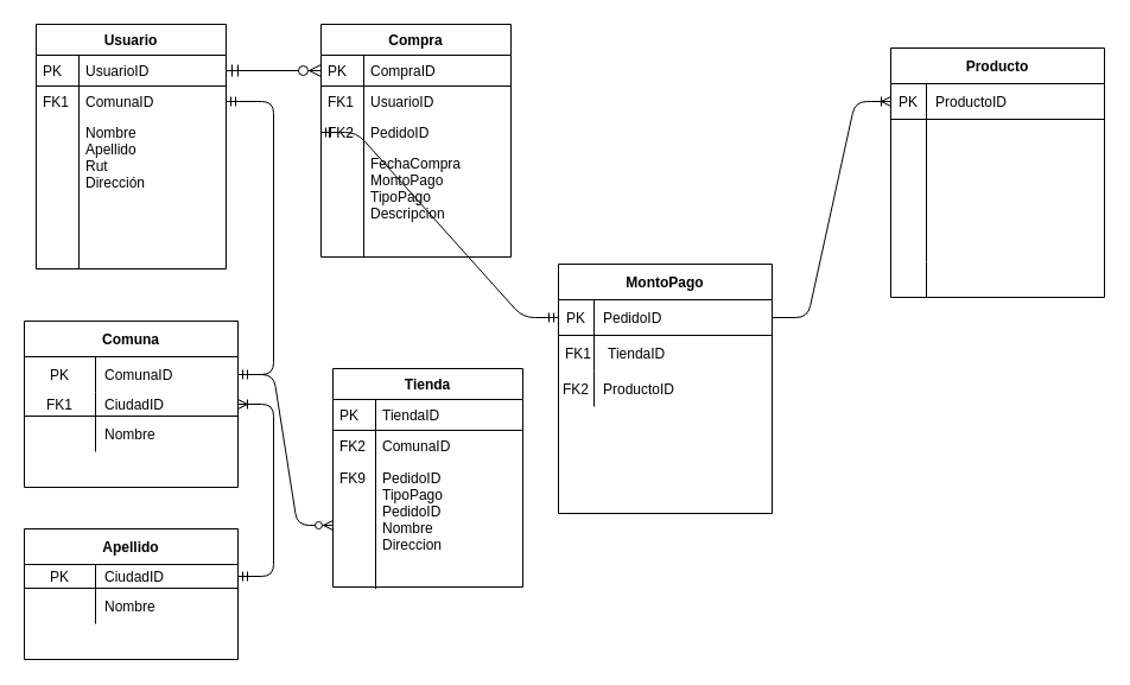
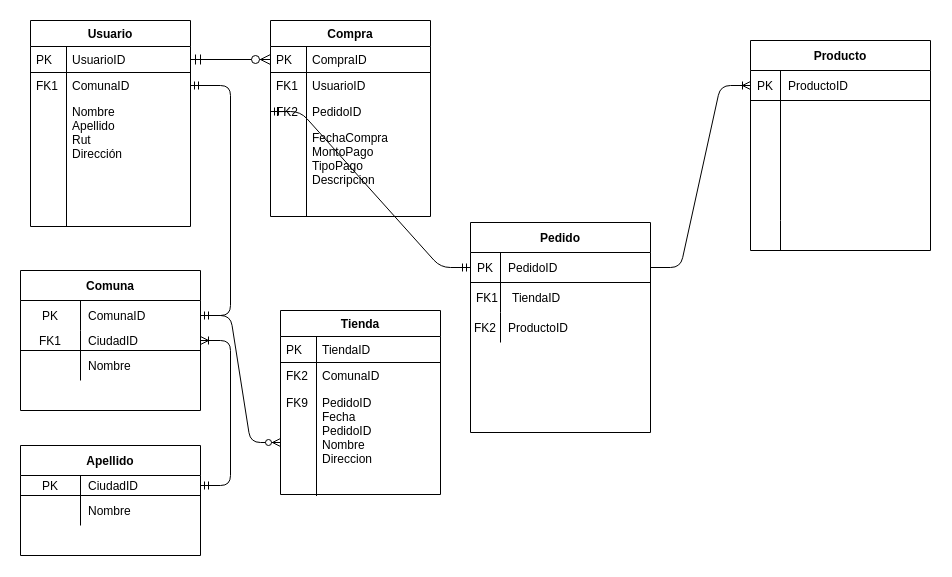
  <mxCell id="0" />
  <mxCell id="1" parent="0" />
  <mxCell id="2" value="" style="edgeStyle=orthogonalEdgeStyle;endArrow=ERzeroToMany;startArrow=ERmandOne;shadow=0;strokeWidth=1;endSize=8;startSize=8;" parent="1" source="6" target="30" edge="1"><mxGeometry width="100" height="100" relative="1" as="geometry"><mxPoint x="300" y="360" as="sourcePoint" /><mxPoint x="400" y="260" as="targetPoint" /></mxGeometry></mxCell>
  <mxCell id="3" value="" style="edgeStyle=entityRelationEdgeStyle;fontSize=12;html=1;endArrow=ERoneToMany;startArrow=ERmandOne;" edge="1" parent="1" source="23" target="16"><mxGeometry width="100" height="100" relative="1" as="geometry"><mxPoint x="360" y="520" as="sourcePoint" /><mxPoint x="310" y="370" as="targetPoint" /></mxGeometry></mxCell>
  <mxCell id="4" value="" style="edgeStyle=entityRelationEdgeStyle;fontSize=12;html=1;endArrow=ERmandOne;startArrow=ERmandOne;" edge="1" parent="1" source="13" target="8"><mxGeometry width="100" height="100" relative="1" as="geometry"><mxPoint x="300" y="330" as="sourcePoint" /><mxPoint x="270" y="220" as="targetPoint" /></mxGeometry></mxCell>
  <mxCell id="5" value="Usuario" style="swimlane;fontStyle=1;childLayout=stackLayout;horizontal=1;startSize=26;horizontalStack=0;resizeParent=1;resizeLast=0;collapsible=1;marginBottom=0;rounded=0;shadow=0;strokeWidth=1;" parent="1" vertex="1"><mxGeometry x="30" y="20" width="160" height="206" as="geometry"><mxRectangle x="160" y="120" width="160" height="26" as="alternateBounds" /></mxGeometry></mxCell>
  <mxCell id="6" value="UsuarioID" style="shape=partialRectangle;top=0;left=0;right=0;bottom=1;align=left;verticalAlign=top;fillColor=none;spacingLeft=40;spacingRight=4;overflow=hidden;rotatable=0;points=[[0,0.5],[1,0.5]];portConstraint=eastwest;dropTarget=0;rounded=0;shadow=0;strokeWidth=1;fontStyle=0" parent="5" vertex="1"><mxGeometry y="26" width="160" height="26" as="geometry" /></mxCell>
  <mxCell id="7" value="PK" style="shape=partialRectangle;top=0;left=0;bottom=0;fillColor=none;align=left;verticalAlign=top;spacingLeft=4;spacingRight=4;overflow=hidden;rotatable=0;points=[];portConstraint=eastwest;part=1;" parent="6" vertex="1" connectable="0"><mxGeometry width="36" height="26" as="geometry" /></mxCell>
  <mxCell id="8" value="ComunaID" style="shape=partialRectangle;top=0;left=0;right=0;bottom=1;align=left;verticalAlign=top;fillColor=none;spacingLeft=40;spacingRight=4;overflow=hidden;rotatable=0;points=[[0,0.5],[1,0.5]];portConstraint=eastwest;dropTarget=0;rounded=0;shadow=0;strokeWidth=1;fontStyle=0;strokeColor=none;" vertex="1" parent="5"><mxGeometry y="52" width="160" height="26" as="geometry" /></mxCell>
  <mxCell id="9" value="FK1" style="shape=partialRectangle;top=0;left=0;bottom=0;fillColor=none;align=left;verticalAlign=top;spacingLeft=4;spacingRight=4;overflow=hidden;rotatable=0;points=[];portConstraint=eastwest;part=1;strokeColor=#000000;" vertex="1" connectable="0" parent="8"><mxGeometry width="36" height="26" as="geometry" /></mxCell>
  <mxCell id="10" value="Nombre&#10;Apellido&#10;Rut&#10;Dirección&#10;" style="shape=partialRectangle;top=0;left=0;right=0;bottom=0;align=left;verticalAlign=top;fillColor=none;spacingLeft=40;spacingRight=4;overflow=hidden;rotatable=0;points=[[0,0.5],[1,0.5]];portConstraint=eastwest;dropTarget=0;rounded=0;shadow=0;strokeWidth=1;" parent="5" vertex="1"><mxGeometry y="78" width="160" height="128" as="geometry" /></mxCell>
  <mxCell id="11" value="" style="shape=partialRectangle;top=0;left=0;bottom=0;fillColor=none;align=left;verticalAlign=top;spacingLeft=4;spacingRight=4;overflow=hidden;rotatable=0;points=[];portConstraint=eastwest;part=1;" parent="10" vertex="1" connectable="0"><mxGeometry width="36" height="128" as="geometry" /></mxCell>
  <mxCell id="12" value="Comuna" style="shape=table;startSize=30;container=1;collapsible=1;childLayout=tableLayout;fixedRows=1;rowLines=0;fontStyle=1;align=center;resizeLast=1;fillColor=none;" vertex="1" parent="1"><mxGeometry x="20" y="270" width="180" height="140" as="geometry" /></mxCell>
  <mxCell id="13" value="" style="shape=partialRectangle;collapsible=0;dropTarget=0;pointerEvents=0;fillColor=none;top=0;left=0;bottom=0;right=0;points=[[0,0.5],[1,0.5]];portConstraint=eastwest;" vertex="1" parent="12"><mxGeometry y="30" width="180" height="30" as="geometry" /></mxCell>
  <mxCell id="14" value="PK" style="shape=partialRectangle;connectable=0;fillColor=none;top=0;left=0;bottom=0;right=0;fontStyle=0;overflow=hidden;" vertex="1" parent="13"><mxGeometry width="60" height="30" as="geometry" /></mxCell>
  <mxCell id="15" value="ComunaID" style="shape=partialRectangle;connectable=0;fillColor=none;top=0;left=0;bottom=0;right=0;align=left;spacingLeft=6;fontStyle=0;overflow=hidden;" vertex="1" parent="13"><mxGeometry x="60" width="120" height="30" as="geometry" /></mxCell>
  <mxCell id="16" value="" style="shape=partialRectangle;collapsible=0;dropTarget=0;pointerEvents=0;fillColor=none;top=0;left=0;bottom=1;right=0;points=[[0,0.5],[1,0.5]];portConstraint=eastwest;" vertex="1" parent="12"><mxGeometry y="60" width="180" height="20" as="geometry" /></mxCell>
  <mxCell id="17" value="FK1" style="shape=partialRectangle;connectable=0;fillColor=none;top=0;left=0;bottom=0;right=0;fontStyle=0;overflow=hidden;" vertex="1" parent="16"><mxGeometry width="60" height="20" as="geometry" /></mxCell>
  <mxCell id="18" value="CiudadID" style="shape=partialRectangle;connectable=0;fillColor=none;top=0;left=0;bottom=0;right=0;align=left;spacingLeft=6;fontStyle=0;overflow=hidden;" vertex="1" parent="16"><mxGeometry x="60" width="120" height="20" as="geometry" /></mxCell>
  <mxCell id="19" value="" style="shape=partialRectangle;collapsible=0;dropTarget=0;pointerEvents=0;fillColor=none;top=0;left=0;bottom=0;right=0;points=[[0,0.5],[1,0.5]];portConstraint=eastwest;" vertex="1" parent="12"><mxGeometry y="80" width="180" height="30" as="geometry" /></mxCell>
  <mxCell id="20" value="" style="shape=partialRectangle;connectable=0;fillColor=none;top=0;left=0;bottom=0;right=0;editable=1;overflow=hidden;" vertex="1" parent="19"><mxGeometry width="60" height="30" as="geometry" /></mxCell>
  <mxCell id="21" value="Nombre" style="shape=partialRectangle;connectable=0;fillColor=none;top=0;left=0;bottom=0;right=0;align=left;spacingLeft=6;overflow=hidden;" vertex="1" parent="19"><mxGeometry x="60" width="120" height="30" as="geometry" /></mxCell>
  <mxCell id="22" value="Apellido" style="shape=table;startSize=30;container=1;collapsible=1;childLayout=tableLayout;fixedRows=1;rowLines=0;fontStyle=1;align=center;resizeLast=1;fillColor=none;" vertex="1" parent="1"><mxGeometry x="20" y="445" width="180" height="110" as="geometry" /></mxCell>
  <mxCell id="23" value="" style="shape=partialRectangle;collapsible=0;dropTarget=0;pointerEvents=0;fillColor=none;top=0;left=0;bottom=1;right=0;points=[[0,0.5],[1,0.5]];portConstraint=eastwest;" vertex="1" parent="22"><mxGeometry y="30" width="180" height="20" as="geometry" /></mxCell>
  <mxCell id="24" value="PK" style="shape=partialRectangle;connectable=0;fillColor=none;top=0;left=0;bottom=0;right=0;fontStyle=0;overflow=hidden;" vertex="1" parent="23"><mxGeometry width="60" height="20" as="geometry" /></mxCell>
  <mxCell id="25" value="CiudadID" style="shape=partialRectangle;connectable=0;fillColor=none;top=0;left=0;bottom=0;right=0;align=left;spacingLeft=6;fontStyle=0;overflow=hidden;" vertex="1" parent="23"><mxGeometry x="60" width="120" height="20" as="geometry" /></mxCell>
  <mxCell id="26" value="" style="shape=partialRectangle;collapsible=0;dropTarget=0;pointerEvents=0;fillColor=none;top=0;left=0;bottom=0;right=0;points=[[0,0.5],[1,0.5]];portConstraint=eastwest;" vertex="1" parent="22"><mxGeometry y="50" width="180" height="30" as="geometry" /></mxCell>
  <mxCell id="27" value="" style="shape=partialRectangle;connectable=0;fillColor=none;top=0;left=0;bottom=0;right=0;editable=1;overflow=hidden;" vertex="1" parent="26"><mxGeometry width="60" height="30" as="geometry" /></mxCell>
  <mxCell id="28" value="Nombre" style="shape=partialRectangle;connectable=0;fillColor=none;top=0;left=0;bottom=0;right=0;align=left;spacingLeft=6;overflow=hidden;" vertex="1" parent="26"><mxGeometry x="60" width="120" height="30" as="geometry" /></mxCell>
  <mxCell id="29" value="Compra" style="swimlane;fontStyle=1;childLayout=stackLayout;horizontal=1;startSize=26;horizontalStack=0;resizeParent=1;resizeLast=0;collapsible=1;marginBottom=0;rounded=0;shadow=0;strokeWidth=1;" parent="1" vertex="1"><mxGeometry x="270" y="20" width="160" height="196" as="geometry"><mxRectangle x="260" y="80" width="160" height="26" as="alternateBounds" /></mxGeometry></mxCell>
  <mxCell id="30" value="CompraID" style="shape=partialRectangle;top=0;left=0;right=0;bottom=1;align=left;verticalAlign=top;fillColor=none;spacingLeft=40;spacingRight=4;overflow=hidden;rotatable=0;points=[[0,0.5],[1,0.5]];portConstraint=eastwest;dropTarget=0;rounded=0;shadow=0;strokeWidth=1;fontStyle=0" parent="29" vertex="1"><mxGeometry y="26" width="160" height="26" as="geometry" /></mxCell>
  <mxCell id="31" value="PK" style="shape=partialRectangle;top=0;left=0;bottom=0;fillColor=none;align=left;verticalAlign=top;spacingLeft=4;spacingRight=4;overflow=hidden;rotatable=0;points=[];portConstraint=eastwest;part=1;" parent="30" vertex="1" connectable="0"><mxGeometry width="36" height="26" as="geometry" /></mxCell>
  <mxCell id="32" value="UsuarioID" style="shape=partialRectangle;top=0;left=0;right=0;bottom=0;align=left;verticalAlign=top;fillColor=none;spacingLeft=40;spacingRight=4;overflow=hidden;rotatable=0;points=[[0,0.5],[1,0.5]];portConstraint=eastwest;dropTarget=0;rounded=0;shadow=0;strokeWidth=1;" parent="29" vertex="1"><mxGeometry y="52" width="160" height="26" as="geometry" /></mxCell>
  <mxCell id="33" value="FK1" style="shape=partialRectangle;top=0;left=0;bottom=0;fillColor=none;align=left;verticalAlign=top;spacingLeft=4;spacingRight=4;overflow=hidden;rotatable=0;points=[];portConstraint=eastwest;part=1;" parent="32" vertex="1" connectable="0"><mxGeometry width="36" height="26" as="geometry" /></mxCell>
  <mxCell id="34" value="PedidoID" style="shape=partialRectangle;top=0;left=0;right=0;bottom=0;align=left;verticalAlign=top;fillColor=none;spacingLeft=40;spacingRight=4;overflow=hidden;rotatable=0;points=[[0,0.5],[1,0.5]];portConstraint=eastwest;dropTarget=0;rounded=0;shadow=0;strokeWidth=1;" vertex="1" parent="29"><mxGeometry y="78" width="160" height="26" as="geometry" /></mxCell>
  <mxCell id="35" value="FK2" style="shape=partialRectangle;top=0;left=0;bottom=0;fillColor=none;align=left;verticalAlign=top;spacingLeft=4;spacingRight=4;overflow=hidden;rotatable=0;points=[];portConstraint=eastwest;part=1;" vertex="1" connectable="0" parent="34"><mxGeometry width="36" height="26" as="geometry" /></mxCell>
  <mxCell id="36" value="FechaCompra&#10;MontoPago&#10;TipoPago&#10;Descripcion" style="shape=partialRectangle;top=0;left=0;right=0;bottom=0;align=left;verticalAlign=top;fillColor=none;spacingLeft=40;spacingRight=4;overflow=hidden;rotatable=0;points=[[0,0.5],[1,0.5]];portConstraint=eastwest;dropTarget=0;rounded=0;shadow=0;strokeWidth=1;" parent="29" vertex="1"><mxGeometry y="104" width="160" height="92" as="geometry" /></mxCell>
  <mxCell id="37" value="" style="shape=partialRectangle;top=0;left=0;bottom=0;fillColor=none;align=left;verticalAlign=top;spacingLeft=4;spacingRight=4;overflow=hidden;rotatable=0;points=[];portConstraint=eastwest;part=1;" parent="36" vertex="1" connectable="0"><mxGeometry width="36" height="92" as="geometry" /></mxCell>
  <mxCell id="38" value="" style="edgeStyle=entityRelationEdgeStyle;fontSize=12;html=1;endArrow=ERzeroToMany;endFill=1;exitX=1;exitY=0.5;exitDx=0;exitDy=0;entryX=0;entryY=0.5;entryDx=0;entryDy=0;" edge="1" parent="1" source="13" target="52"><mxGeometry width="100" height="100" relative="1" as="geometry"><mxPoint x="400" y="290" as="sourcePoint" /><mxPoint x="500" y="190" as="targetPoint" /></mxGeometry></mxCell>
  <mxCell id="39" value="" style="edgeStyle=entityRelationEdgeStyle;fontSize=12;html=1;endArrow=ERmandOne;startArrow=ERmandOne;entryX=0;entryY=0.5;entryDx=0;entryDy=0;" edge="1" parent="1" source="56" target="34"><mxGeometry width="100" height="100" relative="1" as="geometry"><mxPoint x="360" y="290" as="sourcePoint" /><mxPoint x="620" y="360" as="targetPoint" /></mxGeometry></mxCell>
  <mxCell id="40" value="PedidoID" style="shape=partialRectangle;top=0;left=0;right=0;bottom=0;align=left;verticalAlign=top;fillColor=none;spacingLeft=40;spacingRight=4;overflow=hidden;rotatable=0;points=[[0,0.5],[1,0.5]];portConstraint=eastwest;dropTarget=0;rounded=0;shadow=0;strokeWidth=1;" vertex="1" parent="1"><mxGeometry x="280" y="389" width="160" height="26" as="geometry" /></mxCell>
  <mxCell id="41" value="FK9" style="shape=partialRectangle;top=0;left=0;bottom=0;fillColor=none;align=left;verticalAlign=top;spacingLeft=4;spacingRight=4;overflow=hidden;rotatable=0;points=[];portConstraint=eastwest;part=1;" vertex="1" connectable="0" parent="40"><mxGeometry width="36" height="26" as="geometry" /></mxCell>
  <mxCell id="42" value="TiendaID" style="shape=partialRectangle;top=0;left=0;right=0;bottom=1;align=left;verticalAlign=top;fillColor=none;spacingLeft=40;spacingRight=4;overflow=hidden;rotatable=0;points=[[0,0.5],[1,0.5]];portConstraint=eastwest;dropTarget=0;rounded=0;shadow=0;strokeWidth=1;fontStyle=0;strokeColor=none;" vertex="1" parent="1"><mxGeometry x="470" y="284" width="180" height="26" as="geometry" /></mxCell>
  <mxCell id="43" value="FK1" style="shape=partialRectangle;top=0;left=0;bottom=0;fillColor=none;align=left;verticalAlign=top;spacingLeft=4;spacingRight=4;overflow=hidden;rotatable=0;points=[];portConstraint=eastwest;part=1;strokeColor=none;" vertex="1" connectable="0" parent="42"><mxGeometry width="40.5" height="26" as="geometry" /></mxCell>
  <mxCell id="44" value="" style="shape=partialRectangle;collapsible=0;dropTarget=0;pointerEvents=0;fillColor=none;top=0;left=0;bottom=1;right=0;points=[[0,0.5],[1,0.5]];portConstraint=eastwest;strokeColor=none;" vertex="1" parent="1"><mxGeometry x="470" y="312" width="180" height="30" as="geometry" /></mxCell>
  <mxCell id="45" value="FK2" style="shape=partialRectangle;connectable=0;fillColor=none;top=0;left=0;bottom=0;right=0;fontStyle=0;overflow=hidden;" vertex="1" parent="44"><mxGeometry width="30" height="30" as="geometry" /></mxCell>
  <mxCell id="46" value="ProductoID" style="shape=partialRectangle;connectable=0;fillColor=none;top=0;left=0;bottom=0;right=0;align=left;spacingLeft=6;fontStyle=0;overflow=hidden;" vertex="1" parent="44"><mxGeometry x="30" width="150" height="30" as="geometry" /></mxCell>
  <mxCell id="47" value="Tienda" style="swimlane;fontStyle=1;childLayout=stackLayout;horizontal=1;startSize=26;horizontalStack=0;resizeParent=1;resizeLast=0;collapsible=1;marginBottom=0;rounded=0;shadow=0;strokeWidth=1;" parent="1" vertex="1"><mxGeometry x="280" y="310" width="160" height="184" as="geometry"><mxRectangle x="260" y="270" width="160" height="26" as="alternateBounds" /></mxGeometry></mxCell>
  <mxCell id="48" value="TiendaID" style="shape=partialRectangle;top=0;left=0;right=0;bottom=1;align=left;verticalAlign=top;fillColor=none;spacingLeft=40;spacingRight=4;overflow=hidden;rotatable=0;points=[[0,0.5],[1,0.5]];portConstraint=eastwest;dropTarget=0;rounded=0;shadow=0;strokeWidth=1;fontStyle=0" parent="47" vertex="1"><mxGeometry y="26" width="160" height="26" as="geometry" /></mxCell>
  <mxCell id="49" value="PK" style="shape=partialRectangle;top=0;left=0;bottom=0;fillColor=none;align=left;verticalAlign=top;spacingLeft=4;spacingRight=4;overflow=hidden;rotatable=0;points=[];portConstraint=eastwest;part=1;" parent="48" vertex="1" connectable="0"><mxGeometry width="36" height="26" as="geometry" /></mxCell>
  <mxCell id="50" value="ComunaID" style="shape=partialRectangle;top=0;left=0;right=0;bottom=0;align=left;verticalAlign=top;fillColor=none;spacingLeft=40;spacingRight=4;overflow=hidden;rotatable=0;points=[[0,0.5],[1,0.5]];portConstraint=eastwest;dropTarget=0;rounded=0;shadow=0;strokeWidth=1;" vertex="1" parent="47"><mxGeometry y="52" width="160" height="26" as="geometry" /></mxCell>
  <mxCell id="51" value="FK2" style="shape=partialRectangle;top=0;left=0;bottom=0;fillColor=none;align=left;verticalAlign=top;spacingLeft=4;spacingRight=4;overflow=hidden;rotatable=0;points=[];portConstraint=eastwest;part=1;" vertex="1" connectable="0" parent="50"><mxGeometry width="36" height="26" as="geometry" /></mxCell>
- <mxCell id="52" value="&#10;TipoPago&#10;PedidoID&#10;Nombre&#10;Direccion" style="shape=partialRectangle;top=0;left=0;right=0;bottom=0;align=left;verticalAlign=top;fillColor=none;spacingLeft=40;spacingRight=4;overflow=hidden;rotatable=0;points=[[0,0.5],[1,0.5]];portConstraint=eastwest;dropTarget=0;rounded=0;shadow=0;strokeWidth=1;" parent="1" vertex="1"><mxGeometry x="280" y="389" width="160" height="106" as="geometry" /></mxCell>
+ <mxCell id="52" value="&#10;Fecha&#10;PedidoID&#10;Nombre&#10;Direccion" style="shape=partialRectangle;top=0;left=0;right=0;bottom=0;align=left;verticalAlign=top;fillColor=none;spacingLeft=40;spacingRight=4;overflow=hidden;rotatable=0;points=[[0,0.5],[1,0.5]];portConstraint=eastwest;dropTarget=0;rounded=0;shadow=0;strokeWidth=1;" parent="1" vertex="1"><mxGeometry x="280" y="389" width="160" height="106" as="geometry" /></mxCell>
  <mxCell id="53" value="" style="shape=partialRectangle;top=0;left=0;bottom=0;fillColor=none;align=left;verticalAlign=top;spacingLeft=4;spacingRight=4;overflow=hidden;rotatable=0;points=[];portConstraint=eastwest;part=1;" parent="52" vertex="1" connectable="0"><mxGeometry width="36" height="106" as="geometry" /></mxCell>
  <mxCell id="54" value="" style="edgeStyle=entityRelationEdgeStyle;fontSize=12;html=1;endArrow=ERoneToMany;entryX=0;entryY=0.5;entryDx=0;entryDy=0;exitX=1;exitY=0.5;exitDx=0;exitDy=0;" edge="1" parent="1" source="56" target="68"><mxGeometry width="100" height="100" relative="1" as="geometry"><mxPoint x="780" y="290" as="sourcePoint" /><mxPoint x="880" y="190" as="targetPoint" /></mxGeometry></mxCell>
- <mxCell id="55" value="MontoPago" style="shape=table;startSize=30;container=1;collapsible=1;childLayout=tableLayout;fixedRows=1;rowLines=0;fontStyle=1;align=center;resizeLast=1;strokeColor=#000000;fillColor=none;" vertex="1" parent="1"><mxGeometry x="470" y="222" width="180" height="210" as="geometry" /></mxCell>
+ <mxCell id="55" value="Pedido" style="shape=table;startSize=30;container=1;collapsible=1;childLayout=tableLayout;fixedRows=1;rowLines=0;fontStyle=1;align=center;resizeLast=1;strokeColor=#000000;fillColor=none;" vertex="1" parent="1"><mxGeometry x="470" y="222" width="180" height="210" as="geometry" /></mxCell>
  <mxCell id="56" value="" style="shape=partialRectangle;collapsible=0;dropTarget=0;pointerEvents=0;fillColor=none;top=0;left=0;bottom=1;right=0;points=[[0,0.5],[1,0.5]];portConstraint=eastwest;" vertex="1" parent="55"><mxGeometry y="30" width="180" height="30" as="geometry" /></mxCell>
  <mxCell id="57" value="PK" style="shape=partialRectangle;connectable=0;fillColor=none;top=0;left=0;bottom=0;right=0;fontStyle=0;overflow=hidden;" vertex="1" parent="56"><mxGeometry width="30" height="30" as="geometry" /></mxCell>
  <mxCell id="58" value="PedidoID" style="shape=partialRectangle;connectable=0;fillColor=none;top=0;left=0;bottom=0;right=0;align=left;spacingLeft=6;fontStyle=0;overflow=hidden;" vertex="1" parent="56"><mxGeometry x="30" width="150" height="30" as="geometry" /></mxCell>
  <mxCell id="59" value="" style="shape=partialRectangle;collapsible=0;dropTarget=0;pointerEvents=0;fillColor=none;top=0;left=0;bottom=0;right=0;points=[[0,0.5],[1,0.5]];portConstraint=eastwest;" vertex="1" parent="55"><mxGeometry y="60" width="180" height="30" as="geometry" /></mxCell>
  <mxCell id="60" value="" style="shape=partialRectangle;connectable=0;fillColor=none;top=0;left=0;bottom=0;right=0;editable=1;overflow=hidden;" vertex="1" parent="59"><mxGeometry width="30" height="30" as="geometry" /></mxCell>
  <mxCell id="61" value="" style="shape=partialRectangle;connectable=0;fillColor=none;top=0;left=0;bottom=0;right=0;align=left;spacingLeft=6;overflow=hidden;" vertex="1" parent="59"><mxGeometry x="30" width="150" height="30" as="geometry" /></mxCell>
  <mxCell id="62" value="" style="shape=partialRectangle;collapsible=0;dropTarget=0;pointerEvents=0;fillColor=none;top=0;left=0;bottom=0;right=0;points=[[0,0.5],[1,0.5]];portConstraint=eastwest;" vertex="1" parent="55"><mxGeometry y="90" width="180" height="30" as="geometry" /></mxCell>
  <mxCell id="63" value="" style="shape=partialRectangle;connectable=0;fillColor=none;top=0;left=0;bottom=0;right=0;editable=1;overflow=hidden;" vertex="1" parent="62"><mxGeometry width="30" height="30" as="geometry" /></mxCell>
  <mxCell id="64" value="" style="shape=partialRectangle;connectable=0;fillColor=none;top=0;left=0;bottom=0;right=0;align=left;spacingLeft=6;overflow=hidden;" vertex="1" parent="62"><mxGeometry x="30" width="150" height="30" as="geometry" /></mxCell>
  <mxCell id="65" value="" style="shape=partialRectangle;collapsible=0;dropTarget=0;pointerEvents=0;fillColor=none;top=0;left=0;bottom=0;right=0;points=[[0,0.5],[1,0.5]];portConstraint=eastwest;" vertex="1" parent="55"><mxGeometry y="120" width="180" height="40" as="geometry" /></mxCell>
  <mxCell id="66" value="" style="shape=partialRectangle;connectable=0;fillColor=none;top=0;left=0;bottom=0;right=0;editable=1;overflow=hidden;" vertex="1" parent="65"><mxGeometry width="30" height="40" as="geometry" /></mxCell>
  <mxCell id="67" value="Producto" style="shape=table;startSize=30;container=1;collapsible=1;childLayout=tableLayout;fixedRows=1;rowLines=0;fontStyle=1;align=center;resizeLast=1;strokeColor=#000000;fillColor=none;" vertex="1" parent="1"><mxGeometry x="750" y="40" width="180" height="210" as="geometry" /></mxCell>
  <mxCell id="68" value="" style="shape=partialRectangle;collapsible=0;dropTarget=0;pointerEvents=0;fillColor=none;top=0;left=0;bottom=1;right=0;points=[[0,0.5],[1,0.5]];portConstraint=eastwest;" vertex="1" parent="67"><mxGeometry y="30" width="180" height="30" as="geometry" /></mxCell>
  <mxCell id="69" value="PK" style="shape=partialRectangle;connectable=0;fillColor=none;top=0;left=0;bottom=0;right=0;fontStyle=0;overflow=hidden;" vertex="1" parent="68"><mxGeometry width="30" height="30" as="geometry" /></mxCell>
  <mxCell id="70" value="ProductoID" style="shape=partialRectangle;connectable=0;fillColor=none;top=0;left=0;bottom=0;right=0;align=left;spacingLeft=6;fontStyle=0;overflow=hidden;" vertex="1" parent="68"><mxGeometry x="30" width="150" height="30" as="geometry" /></mxCell>
  <mxCell id="71" value="" style="shape=partialRectangle;collapsible=0;dropTarget=0;pointerEvents=0;fillColor=none;top=0;left=0;bottom=0;right=0;points=[[0,0.5],[1,0.5]];portConstraint=eastwest;" vertex="1" parent="67"><mxGeometry y="60" width="180" height="90" as="geometry" /></mxCell>
  <mxCell id="72" value="" style="shape=partialRectangle;connectable=0;fillColor=none;top=0;left=0;bottom=0;right=0;editable=1;overflow=hidden;" vertex="1" parent="71"><mxGeometry width="30" height="90" as="geometry" /></mxCell>
  <mxCell id="73" value="" style="shape=partialRectangle;collapsible=0;dropTarget=0;pointerEvents=0;fillColor=none;top=0;left=0;bottom=0;right=0;points=[[0,0.5],[1,0.5]];portConstraint=eastwest;" vertex="1" parent="67"><mxGeometry y="150" width="180" height="30" as="geometry" /></mxCell>
  <mxCell id="74" value="" style="shape=partialRectangle;connectable=0;fillColor=none;top=0;left=0;bottom=0;right=0;editable=1;overflow=hidden;" vertex="1" parent="73"><mxGeometry width="30" height="30" as="geometry" /></mxCell>
  <mxCell id="75" value="" style="shape=partialRectangle;connectable=0;fillColor=none;top=0;left=0;bottom=0;right=0;align=left;spacingLeft=6;overflow=hidden;" vertex="1" parent="73"><mxGeometry x="30" width="150" height="30" as="geometry" /></mxCell>
  <mxCell id="76" value="" style="shape=partialRectangle;collapsible=0;dropTarget=0;pointerEvents=0;fillColor=none;top=0;left=0;bottom=0;right=0;points=[[0,0.5],[1,0.5]];portConstraint=eastwest;" vertex="1" parent="67"><mxGeometry y="180" width="180" height="30" as="geometry" /></mxCell>
  <mxCell id="77" value="" style="shape=partialRectangle;connectable=0;fillColor=none;top=0;left=0;bottom=0;right=0;editable=1;overflow=hidden;" vertex="1" parent="76"><mxGeometry width="30" height="30" as="geometry" /></mxCell>
  <mxCell id="78" value="" style="shape=partialRectangle;connectable=0;fillColor=none;top=0;left=0;bottom=0;right=0;align=left;spacingLeft=6;overflow=hidden;" vertex="1" parent="76"><mxGeometry x="30" width="150" height="30" as="geometry" /></mxCell>
